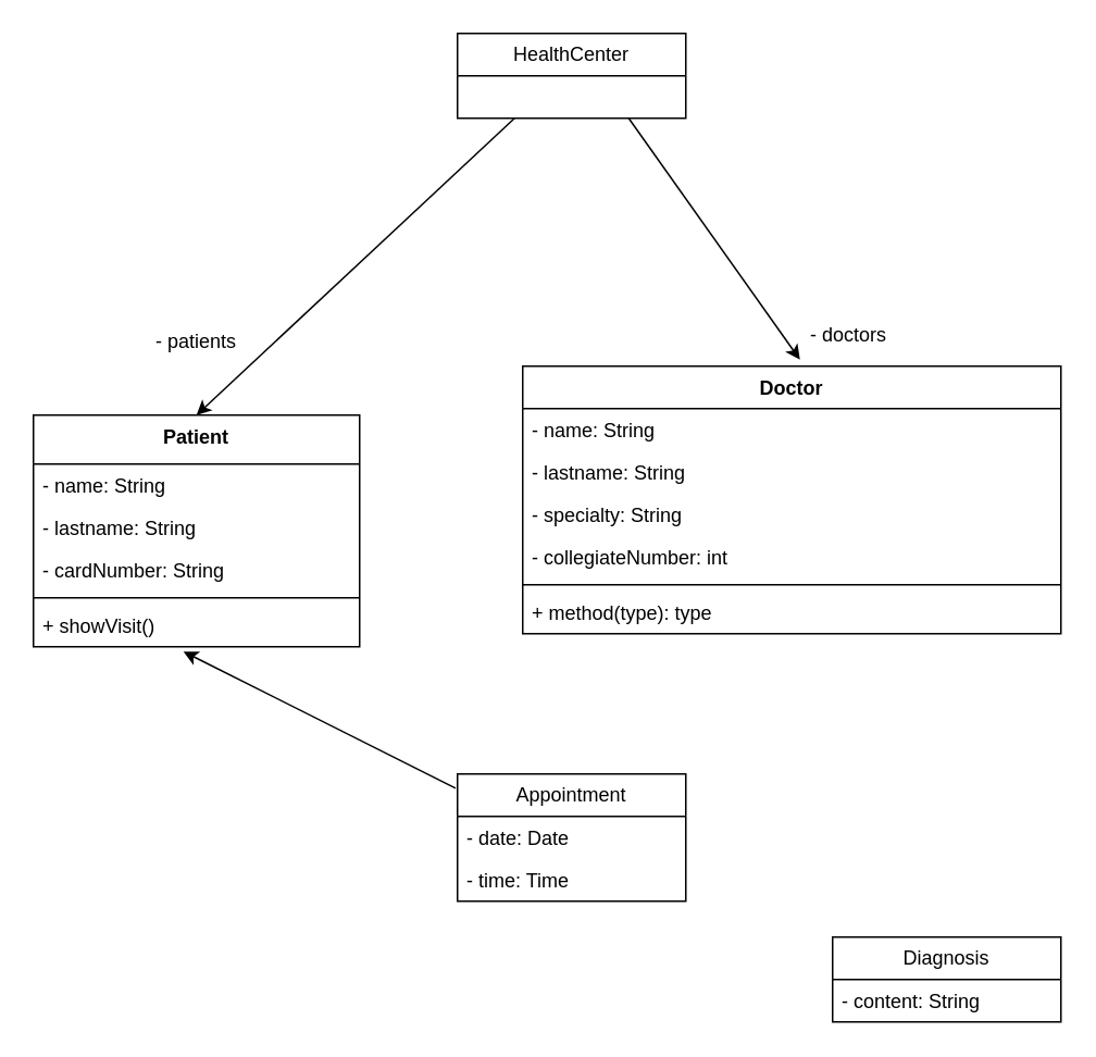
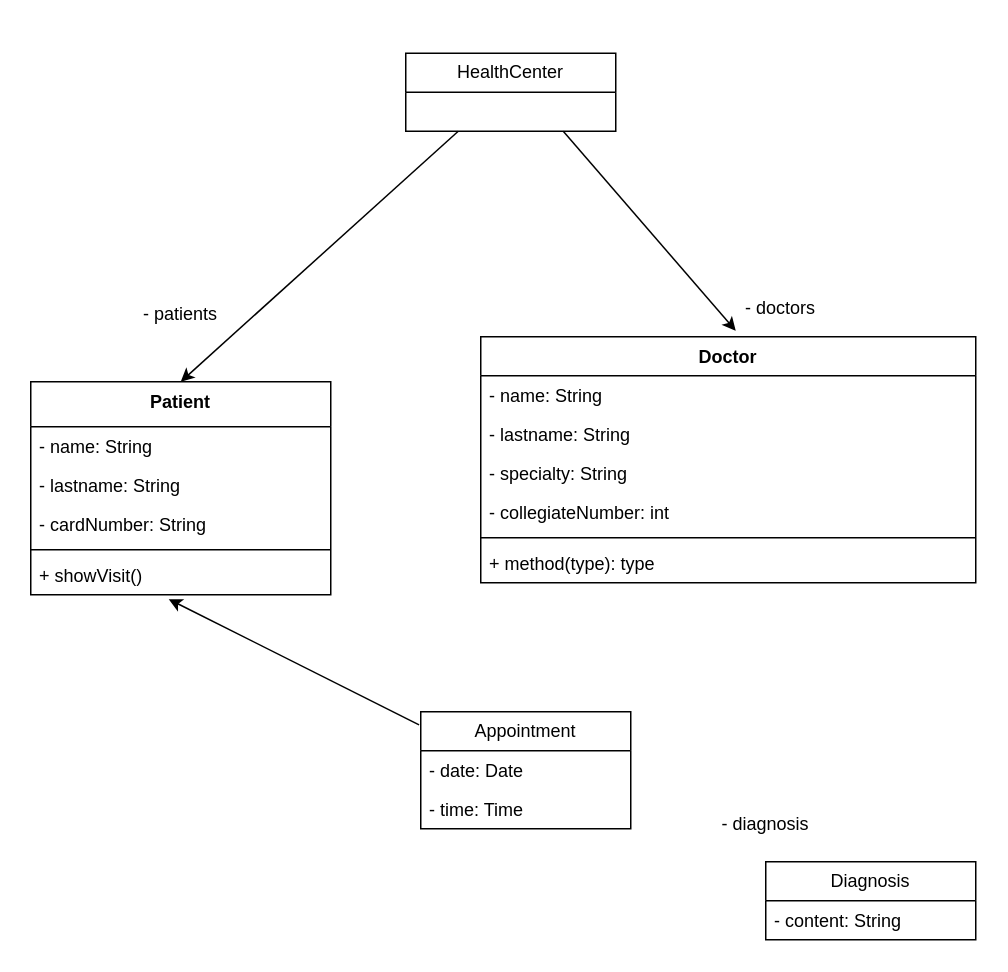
  <mxCell id="0" />
  <mxCell id="1" parent="0" />
  <mxCell id="2" value="&lt;div&gt;Patient&lt;/div&gt;" style="swimlane;fontStyle=1;align=center;verticalAlign=top;childLayout=stackLayout;horizontal=1;startSize=30;horizontalStack=0;resizeParent=1;resizeParentMax=0;resizeLast=0;collapsible=1;marginBottom=0;whiteSpace=wrap;html=1;" vertex="1" parent="1"><mxGeometry x="20" y="254" width="200" height="142" as="geometry" /></mxCell>
  <mxCell id="3" value="- name: String" style="text;strokeColor=none;fillColor=none;align=left;verticalAlign=top;spacingLeft=4;spacingRight=4;overflow=hidden;rotatable=0;points=[[0,0.5],[1,0.5]];portConstraint=eastwest;whiteSpace=wrap;html=1;" vertex="1" parent="2"><mxGeometry y="30" width="200" height="26" as="geometry" /></mxCell>
  <mxCell id="4" value="- lastname: String" style="text;strokeColor=none;fillColor=none;align=left;verticalAlign=top;spacingLeft=4;spacingRight=4;overflow=hidden;rotatable=0;points=[[0,0.5],[1,0.5]];portConstraint=eastwest;whiteSpace=wrap;html=1;" vertex="1" parent="2"><mxGeometry y="56" width="200" height="26" as="geometry" /></mxCell>
  <mxCell id="5" value="- cardNumber: String" style="text;strokeColor=none;fillColor=none;align=left;verticalAlign=top;spacingLeft=4;spacingRight=4;overflow=hidden;rotatable=0;points=[[0,0.5],[1,0.5]];portConstraint=eastwest;whiteSpace=wrap;html=1;" vertex="1" parent="2"><mxGeometry y="82" width="200" height="26" as="geometry" /></mxCell>
  <mxCell id="6" value="" style="line;strokeWidth=1;fillColor=none;align=left;verticalAlign=middle;spacingTop=-1;spacingLeft=3;spacingRight=3;rotatable=0;labelPosition=right;points=[];portConstraint=eastwest;strokeColor=inherit;" vertex="1" parent="2"><mxGeometry y="108" width="200" height="8" as="geometry" /></mxCell>
  <mxCell id="7" value="+ showVisit()" style="text;strokeColor=none;fillColor=none;align=left;verticalAlign=top;spacingLeft=4;spacingRight=4;overflow=hidden;rotatable=0;points=[[0,0.5],[1,0.5]];portConstraint=eastwest;whiteSpace=wrap;html=1;" vertex="1" parent="2"><mxGeometry y="116" width="200" height="26" as="geometry" /></mxCell>
  <mxCell id="8" value="Doctor&lt;div&gt;&lt;br&gt;&lt;/div&gt;" style="swimlane;fontStyle=1;align=center;verticalAlign=top;childLayout=stackLayout;horizontal=1;startSize=26;horizontalStack=0;resizeParent=1;resizeParentMax=0;resizeLast=0;collapsible=1;marginBottom=0;whiteSpace=wrap;html=1;" vertex="1" parent="1"><mxGeometry x="320" y="224" width="330" height="164" as="geometry" /></mxCell>
  <mxCell id="9" value="- name: String" style="text;strokeColor=none;fillColor=none;align=left;verticalAlign=top;spacingLeft=4;spacingRight=4;overflow=hidden;rotatable=0;points=[[0,0.5],[1,0.5]];portConstraint=eastwest;whiteSpace=wrap;html=1;" vertex="1" parent="8"><mxGeometry y="26" width="330" height="26" as="geometry" /></mxCell>
  <mxCell id="10" value="- lastname: String&lt;div&gt;&lt;br&gt;&lt;/div&gt;" style="text;strokeColor=none;fillColor=none;align=left;verticalAlign=top;spacingLeft=4;spacingRight=4;overflow=hidden;rotatable=0;points=[[0,0.5],[1,0.5]];portConstraint=eastwest;whiteSpace=wrap;html=1;" vertex="1" parent="8"><mxGeometry y="52" width="330" height="26" as="geometry" /></mxCell>
  <mxCell id="11" value="- specialty: String" style="text;strokeColor=none;fillColor=none;align=left;verticalAlign=top;spacingLeft=4;spacingRight=4;overflow=hidden;rotatable=0;points=[[0,0.5],[1,0.5]];portConstraint=eastwest;whiteSpace=wrap;html=1;" vertex="1" parent="8"><mxGeometry y="78" width="330" height="26" as="geometry" /></mxCell>
  <mxCell id="12" value="- collegiateNumber: int" style="text;strokeColor=none;fillColor=none;align=left;verticalAlign=top;spacingLeft=4;spacingRight=4;overflow=hidden;rotatable=0;points=[[0,0.5],[1,0.5]];portConstraint=eastwest;whiteSpace=wrap;html=1;" vertex="1" parent="8"><mxGeometry y="104" width="330" height="26" as="geometry" /></mxCell>
  <mxCell id="13" value="" style="line;strokeWidth=1;fillColor=none;align=left;verticalAlign=middle;spacingTop=-1;spacingLeft=3;spacingRight=3;rotatable=0;labelPosition=right;points=[];portConstraint=eastwest;strokeColor=inherit;" vertex="1" parent="8"><mxGeometry y="130" width="330" height="8" as="geometry" /></mxCell>
  <mxCell id="14" value="+ method(type): type" style="text;strokeColor=none;fillColor=none;align=left;verticalAlign=top;spacingLeft=4;spacingRight=4;overflow=hidden;rotatable=0;points=[[0,0.5],[1,0.5]];portConstraint=eastwest;whiteSpace=wrap;html=1;" vertex="1" parent="8"><mxGeometry y="138" width="330" height="26" as="geometry" /></mxCell>
  <mxCell id="15" value="Appointment" style="swimlane;fontStyle=0;childLayout=stackLayout;horizontal=1;startSize=26;fillColor=none;horizontalStack=0;resizeParent=1;resizeParentMax=0;resizeLast=0;collapsible=1;marginBottom=0;whiteSpace=wrap;html=1;" vertex="1" parent="1"><mxGeometry x="280" y="474" width="140" height="78" as="geometry" /></mxCell>
  <mxCell id="16" value="- date: Date" style="text;strokeColor=none;fillColor=none;align=left;verticalAlign=top;spacingLeft=4;spacingRight=4;overflow=hidden;rotatable=0;points=[[0,0.5],[1,0.5]];portConstraint=eastwest;whiteSpace=wrap;html=1;" vertex="1" parent="15"><mxGeometry y="26" width="140" height="26" as="geometry" /></mxCell>
  <mxCell id="17" value="- time: Time" style="text;strokeColor=none;fillColor=none;align=left;verticalAlign=top;spacingLeft=4;spacingRight=4;overflow=hidden;rotatable=0;points=[[0,0.5],[1,0.5]];portConstraint=eastwest;whiteSpace=wrap;html=1;" vertex="1" parent="15"><mxGeometry y="52" width="140" height="26" as="geometry" /></mxCell>
  <mxCell id="18" value="Diagnosis" style="swimlane;fontStyle=0;childLayout=stackLayout;horizontal=1;startSize=26;fillColor=none;horizontalStack=0;resizeParent=1;resizeParentMax=0;resizeLast=0;collapsible=1;marginBottom=0;whiteSpace=wrap;html=1;" vertex="1" parent="1"><mxGeometry x="510" y="574" width="140" height="52" as="geometry" /></mxCell>
  <mxCell id="19" value="- content: String" style="text;strokeColor=none;fillColor=none;align=left;verticalAlign=top;spacingLeft=4;spacingRight=4;overflow=hidden;rotatable=0;points=[[0,0.5],[1,0.5]];portConstraint=eastwest;whiteSpace=wrap;html=1;" vertex="1" parent="18"><mxGeometry y="26" width="140" height="26" as="geometry" /></mxCell>
  <mxCell id="20" value="" style="endArrow=classic;html=1;rounded=0;entryX=0.46;entryY=1.115;entryDx=0;entryDy=0;entryPerimeter=0;exitX=-0.008;exitY=0.112;exitDx=0;exitDy=0;exitPerimeter=0;" edge="1" parent="1" source="15" target="7"><mxGeometry width="50" height="50" relative="1" as="geometry"><mxPoint x="370" y="604" as="sourcePoint" /><mxPoint x="420" y="554" as="targetPoint" /></mxGeometry></mxCell>
- <mxCell id="22" value="HealthCenter" style="swimlane;fontStyle=0;childLayout=stackLayout;horizontal=1;startSize=26;fillColor=none;horizontalStack=0;resizeParent=1;resizeParentMax=0;resizeLast=0;collapsible=1;marginBottom=0;whiteSpace=wrap;html=1;" vertex="1" parent="1"><mxGeometry x="280" y="20" width="140" height="52" as="geometry" /></mxCell>
+ <mxCell id="21" value="- diagnosis" style="text;html=1;align=center;verticalAlign=middle;whiteSpace=wrap;rounded=0;" vertex="1" parent="1"><mxGeometry x="470" y="534" width="80" height="30" as="geometry" /></mxCell>
+ <mxCell id="22" value="HealthCenter" style="swimlane;fontStyle=0;childLayout=stackLayout;horizontal=1;startSize=26;fillColor=none;horizontalStack=0;resizeParent=1;resizeParentMax=0;resizeLast=0;collapsible=1;marginBottom=0;whiteSpace=wrap;html=1;" vertex="1" parent="1"><mxGeometry x="270" y="35" width="140" height="52" as="geometry" /></mxCell>
  <mxCell id="23" value="" style="endArrow=classic;html=1;rounded=0;entryX=0.5;entryY=0;entryDx=0;entryDy=0;exitX=0.25;exitY=1;exitDx=0;exitDy=0;" edge="1" parent="1" source="22" target="2"><mxGeometry width="50" height="50" relative="1" as="geometry"><mxPoint x="360" y="340" as="sourcePoint" /><mxPoint x="410" y="290" as="targetPoint" /></mxGeometry></mxCell>
  <mxCell id="24" value="" style="endArrow=classic;html=1;rounded=0;exitX=0.75;exitY=1;exitDx=0;exitDy=0;" edge="1" parent="1" source="22"><mxGeometry width="50" height="50" relative="1" as="geometry"><mxPoint x="360" y="340" as="sourcePoint" /><mxPoint x="490" y="220" as="targetPoint" /></mxGeometry></mxCell>
  <mxCell id="25" value="- patients" style="text;html=1;align=center;verticalAlign=middle;whiteSpace=wrap;rounded=0;" vertex="1" parent="1"><mxGeometry x="80" y="194" width="80" height="30" as="geometry" /></mxCell>
  <mxCell id="26" value="- doctors" style="text;html=1;align=center;verticalAlign=middle;whiteSpace=wrap;rounded=0;" vertex="1" parent="1"><mxGeometry x="490" y="190" width="60" height="30" as="geometry" /></mxCell>
